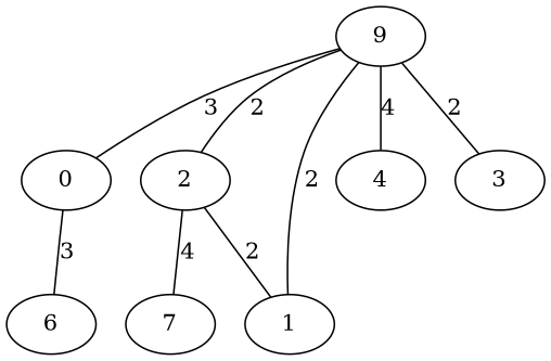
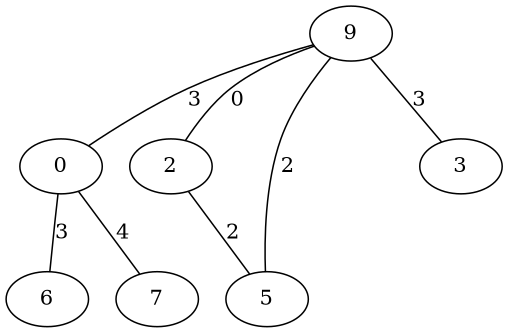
  graph {
    edge [weight=4]
    0
    6
    7
    2
-   1
+   1 [label=5]
    9
-   4
    3
    0 -- 6 [label=3 weight=1]
-   2 -- 7 [label=4]
+   0 -- 7 [label=4]
    2 -- 1 [label=2 weight=2]
    9 -- 0 [label=3 weight=3]
-   9 -- 2 [label=2 weight=0]
+   9 -- 2 [label=0 weight=0]
    9 -- 1 [label=2 weight=2]
-   9 -- 4 [label=4]
-   9 -- 3 [label=2 weight=3]
+   9 -- 3 [label=3 weight=3]
  }
